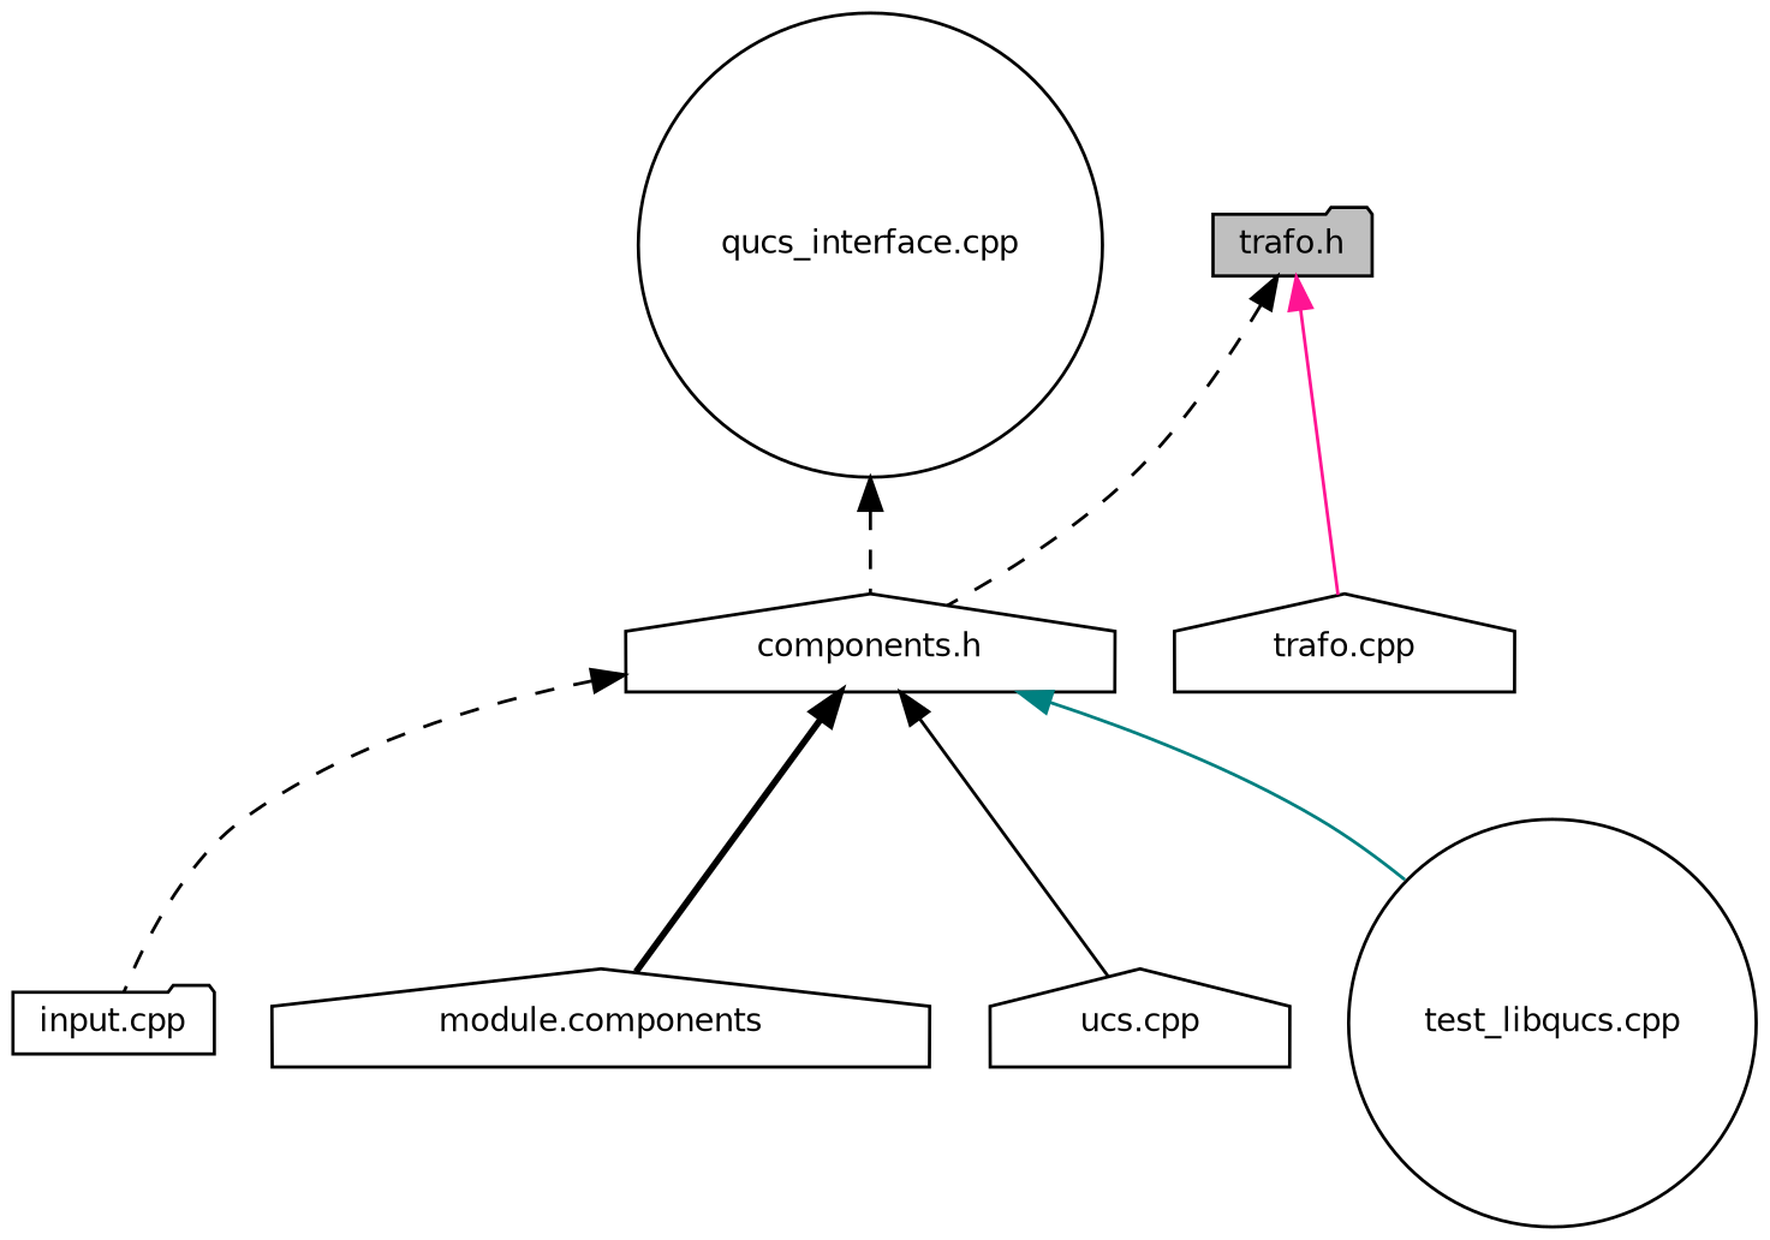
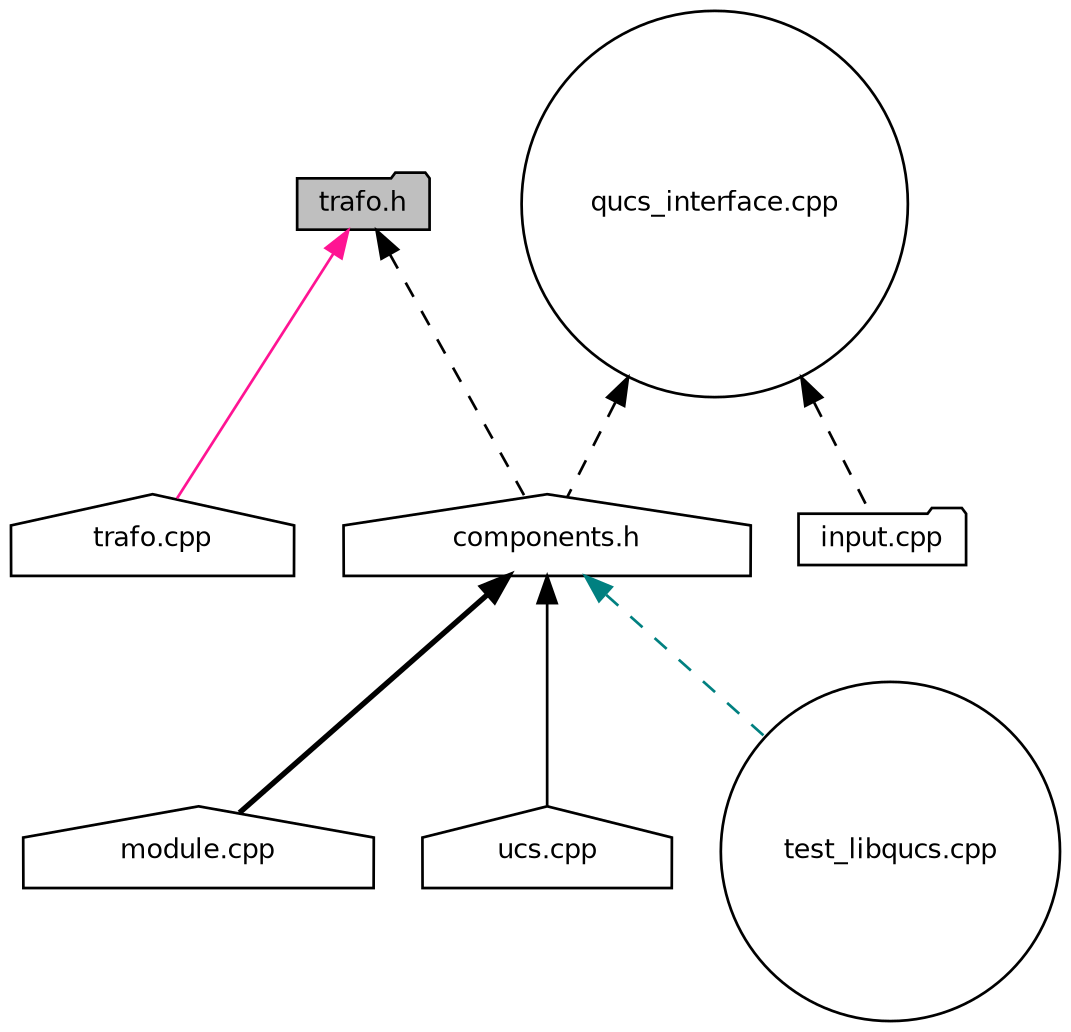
  digraph {
    node [color=black fillcolor=white fontname=Helvetica fontsize=10 shape=house style=filled]
    edge [color=black dir=back fontname=Helvetica fontsize=10 labelfontname=Helvetica labelfontsize=10 style=dashed]
    n1 [fillcolor=grey75 fontcolor=black height=0.2 label="trafo.h" shape=folder width=0.4]
    n2 [height=0.2 label="components.h" width=0.4]
    n3 [height=0.2 label="trafo.cpp" width=0.4]
    n4 [height=0.2 label="input.cpp" shape=folder width=0.4]
-   n5 [height=0.2 label="module.components" width=0.4]
+   n5 [height=0.2 label="module.cpp" width=0.4]
    n6 [height=0.2 label="ucs.cpp" width=0.4]
    n7 [height=0.2 label="test_libqucs.cpp" shape=circle width=0.4]
    n8 [height=0.2 label="qucs_interface.cpp" shape=circle width=0.4]
    n1 -> n2
    n1 -> n3 [color=deeppink style=solid]
-   n2 -> n4
+   n8 -> n4
    n2 -> n5 [style=bold]
    n2 -> n6 [style=solid]
-   n2 -> n7 [color=teal style=solid]
+   n2 -> n7 [color=teal]
    n8 -> n2
  }
